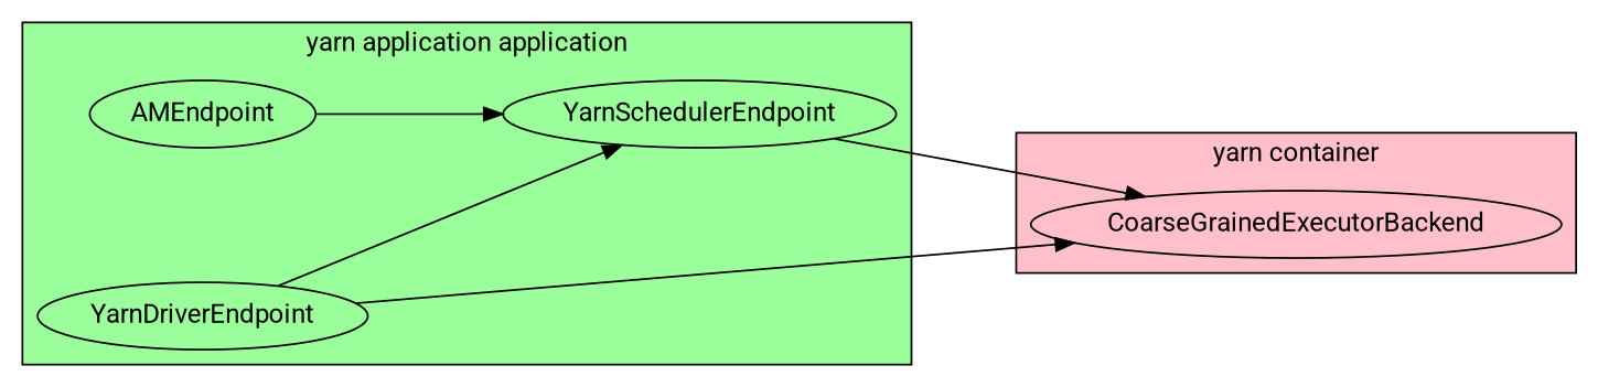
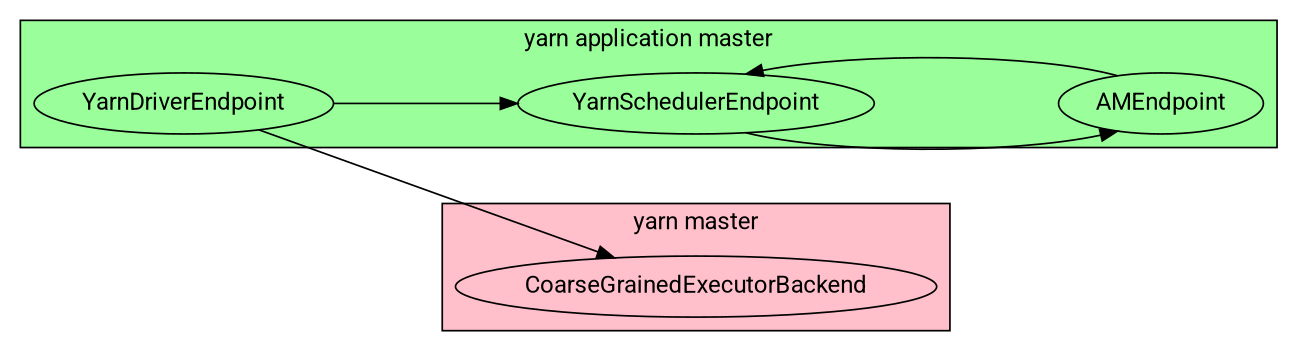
  digraph {
    fontname=Roboto
    nodesep=1
    rankdir=LR
    ranksep=1
    node [fontname=Roboto]
    edge [fontname=Roboto]
    YarnDriverEndpoint
    YarnSchedulerEndpoint
    AMEndpoint
    CoarseGrainedExecutorBackend
    subgraph cluster_1 {
      bgcolor=palegreen1
-     label="yarn application application"
+     label="yarn application master"
      ranksep=0.5
      YarnDriverEndpoint
      YarnSchedulerEndpoint
      AMEndpoint
    }
    subgraph cluster_2 {
      bgcolor=pink
-     label="yarn container"
+     label="yarn master"
      CoarseGrainedExecutorBackend
    }
    YarnDriverEndpoint -> YarnSchedulerEndpoint
    YarnDriverEndpoint -> CoarseGrainedExecutorBackend
-   YarnSchedulerEndpoint -> CoarseGrainedExecutorBackend
+   YarnSchedulerEndpoint -> AMEndpoint
    AMEndpoint -> YarnSchedulerEndpoint
  }
